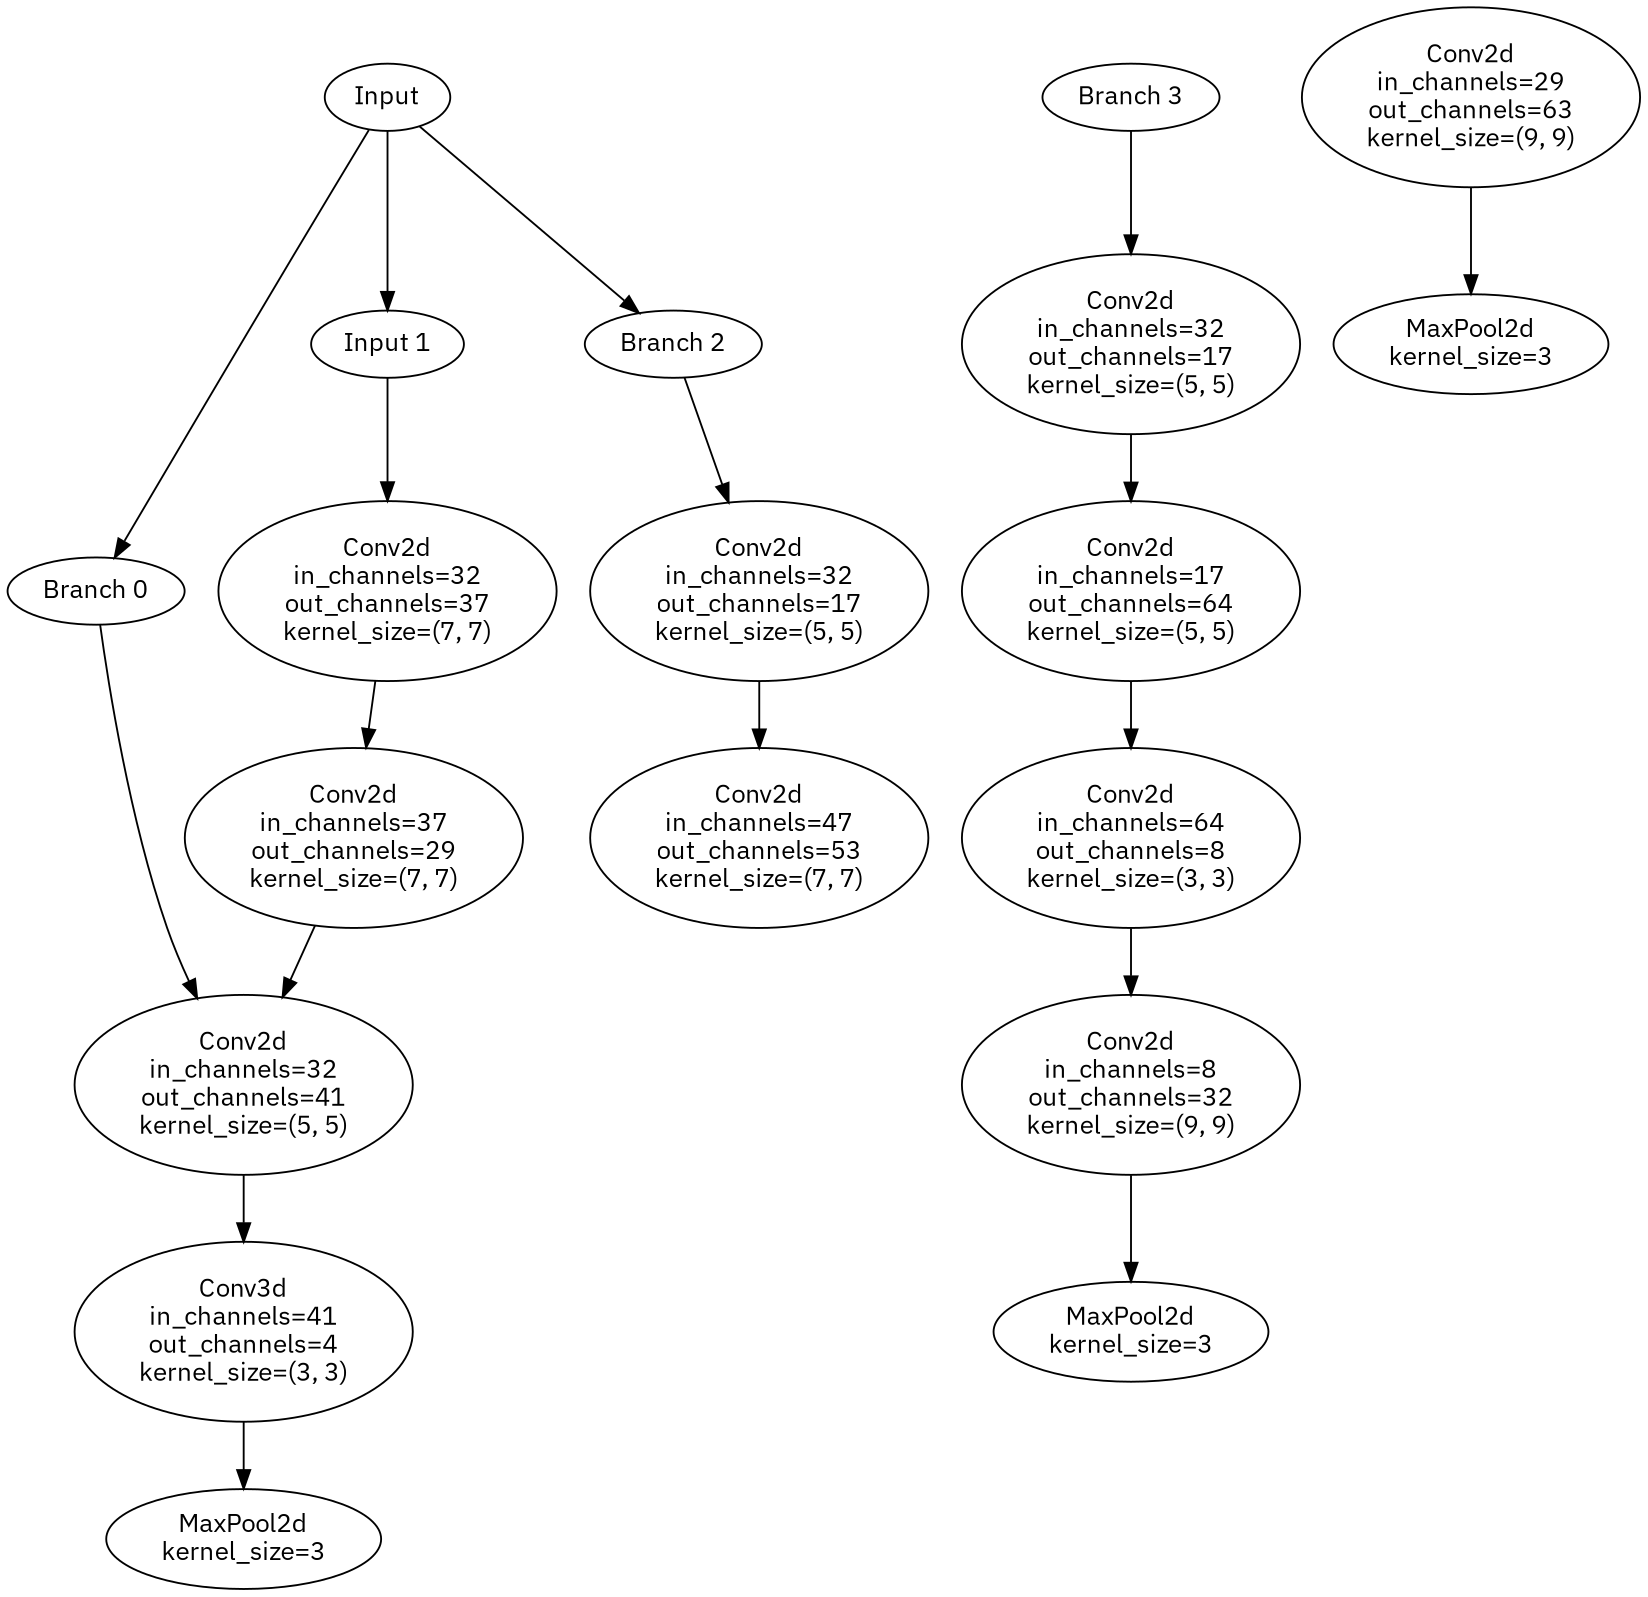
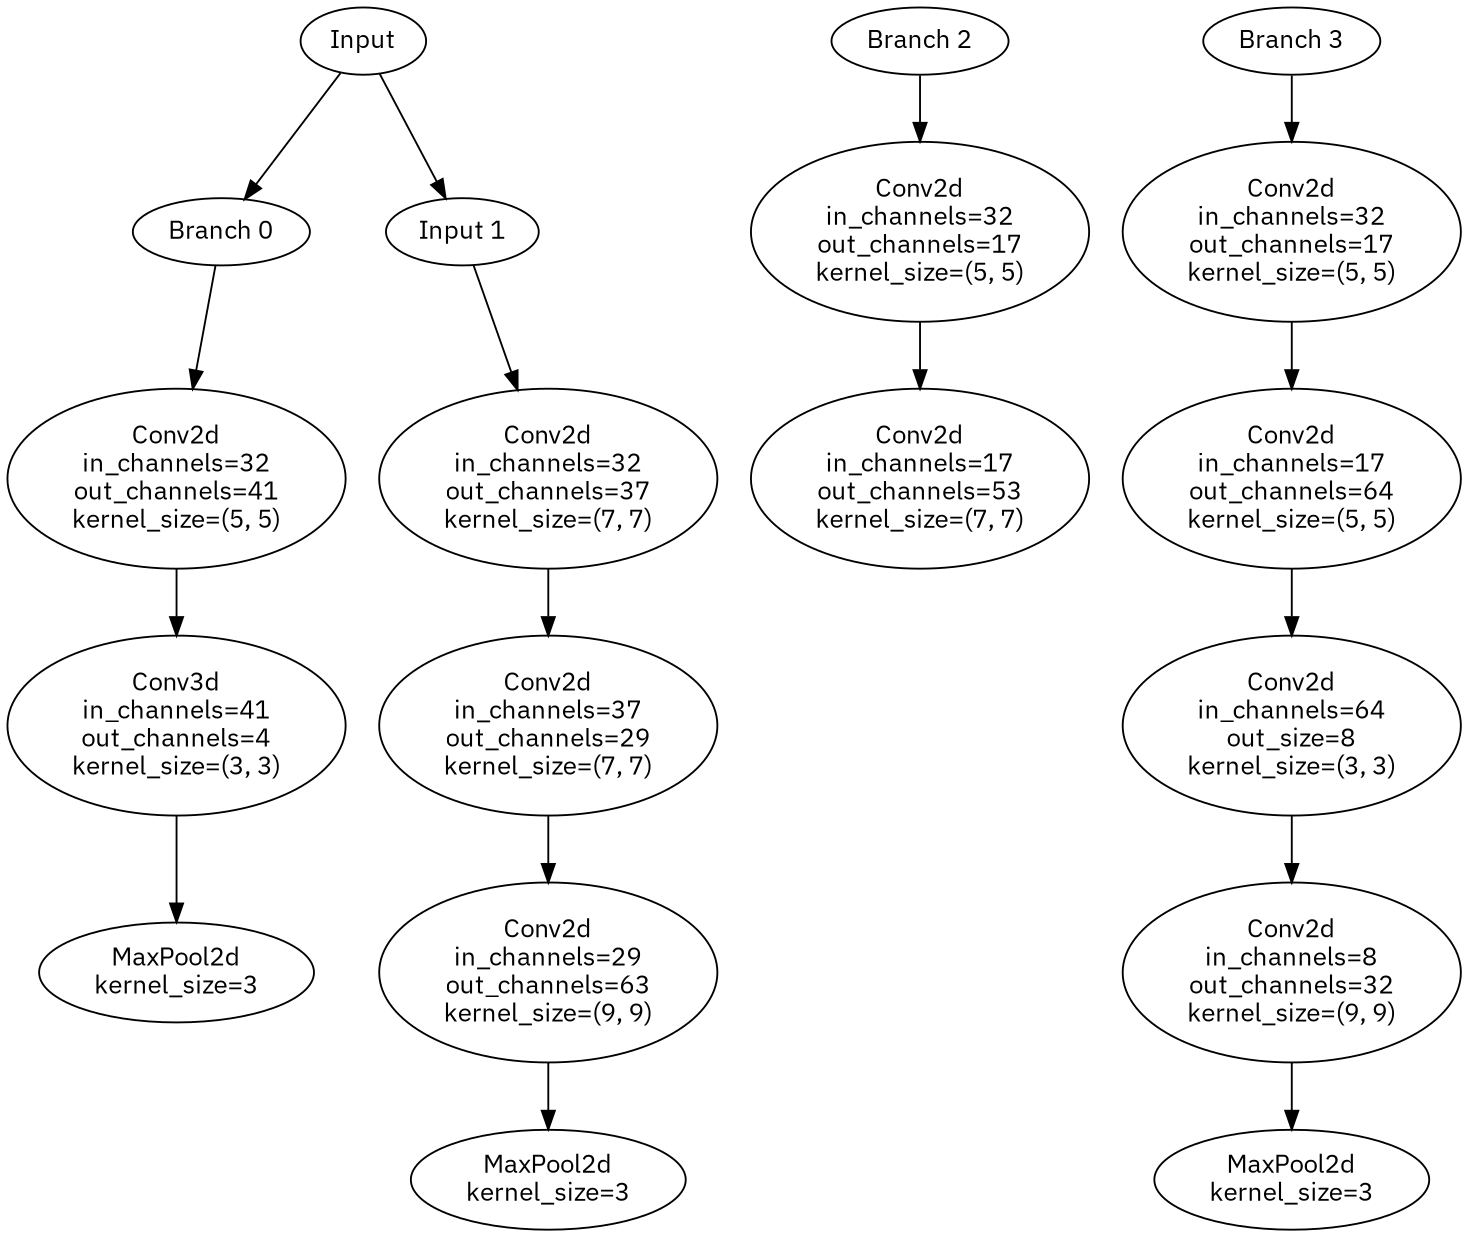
  digraph {
    fontname="IBM Plex Sans"
    node [fontname="IBM Plex Sans"]
    edge [fontname="IBM Plex Sans"]
    n1 [label=Input]
    n2 [label="Branch 0"]
    n3 [label="Input 1"]
    n4 [label="Branch 2"]
    n5 [label="Conv2d\nin_channels=32\nout_channels=41\nkernel_size=(5, 5)"]
    n6 [label="Conv2d\nin_channels=32\nout_channels=37\nkernel_size=(7, 7)"]
    n7 [label="Conv2d\nin_channels=32\nout_channels=17\nkernel_size=(5, 5)"]
    n8 [label="Branch 3"]
    n9 [label="Conv2d\nin_channels=32\nout_channels=17\nkernel_size=(5, 5)"]
    n10 [label="Conv3d\nin_channels=41\nout_channels=4\nkernel_size=(3, 3)"]
    n11 [label="MaxPool2d\nkernel_size=3"]
    n12 [label="Conv2d\nin_channels=37\nout_channels=29\nkernel_size=(7, 7)"]
    n13 [label="Conv2d\nin_channels=29\nout_channels=63\nkernel_size=(9, 9)"]
    n14 [label="MaxPool2d\nkernel_size=3"]
-   n15 [label="Conv2d\nin_channels=47\nout_channels=53\nkernel_size=(7, 7)"]
+   n15 [label="Conv2d\nin_channels=17\nout_channels=53\nkernel_size=(7, 7)"]
    n16 [label="Conv2d\nin_channels=17\nout_channels=64\nkernel_size=(5, 5)"]
-   n17 [label="Conv2d\nin_channels=64\nout_channels=8\nkernel_size=(3, 3)"]
+   n17 [label="Conv2d\nin_channels=64\nout_size=8\nkernel_size=(3, 3)"]
    n18 [label="Conv2d\nin_channels=8\nout_channels=32\nkernel_size=(9, 9)"]
    n19 [label="MaxPool2d\nkernel_size=3"]
    n1 -> n2
    n1 -> n3
-   n1 -> n4
    n2 -> n5
    n3 -> n6
    n4 -> n7
    n5 -> n10
    n6 -> n12
    n7 -> n15
    n8 -> n9
    n9 -> n16
    n10 -> n11
-   n12 -> n5
+   n12 -> n13
    n13 -> n14
    n16 -> n17
    n17 -> n18
    n18 -> n19
  }
